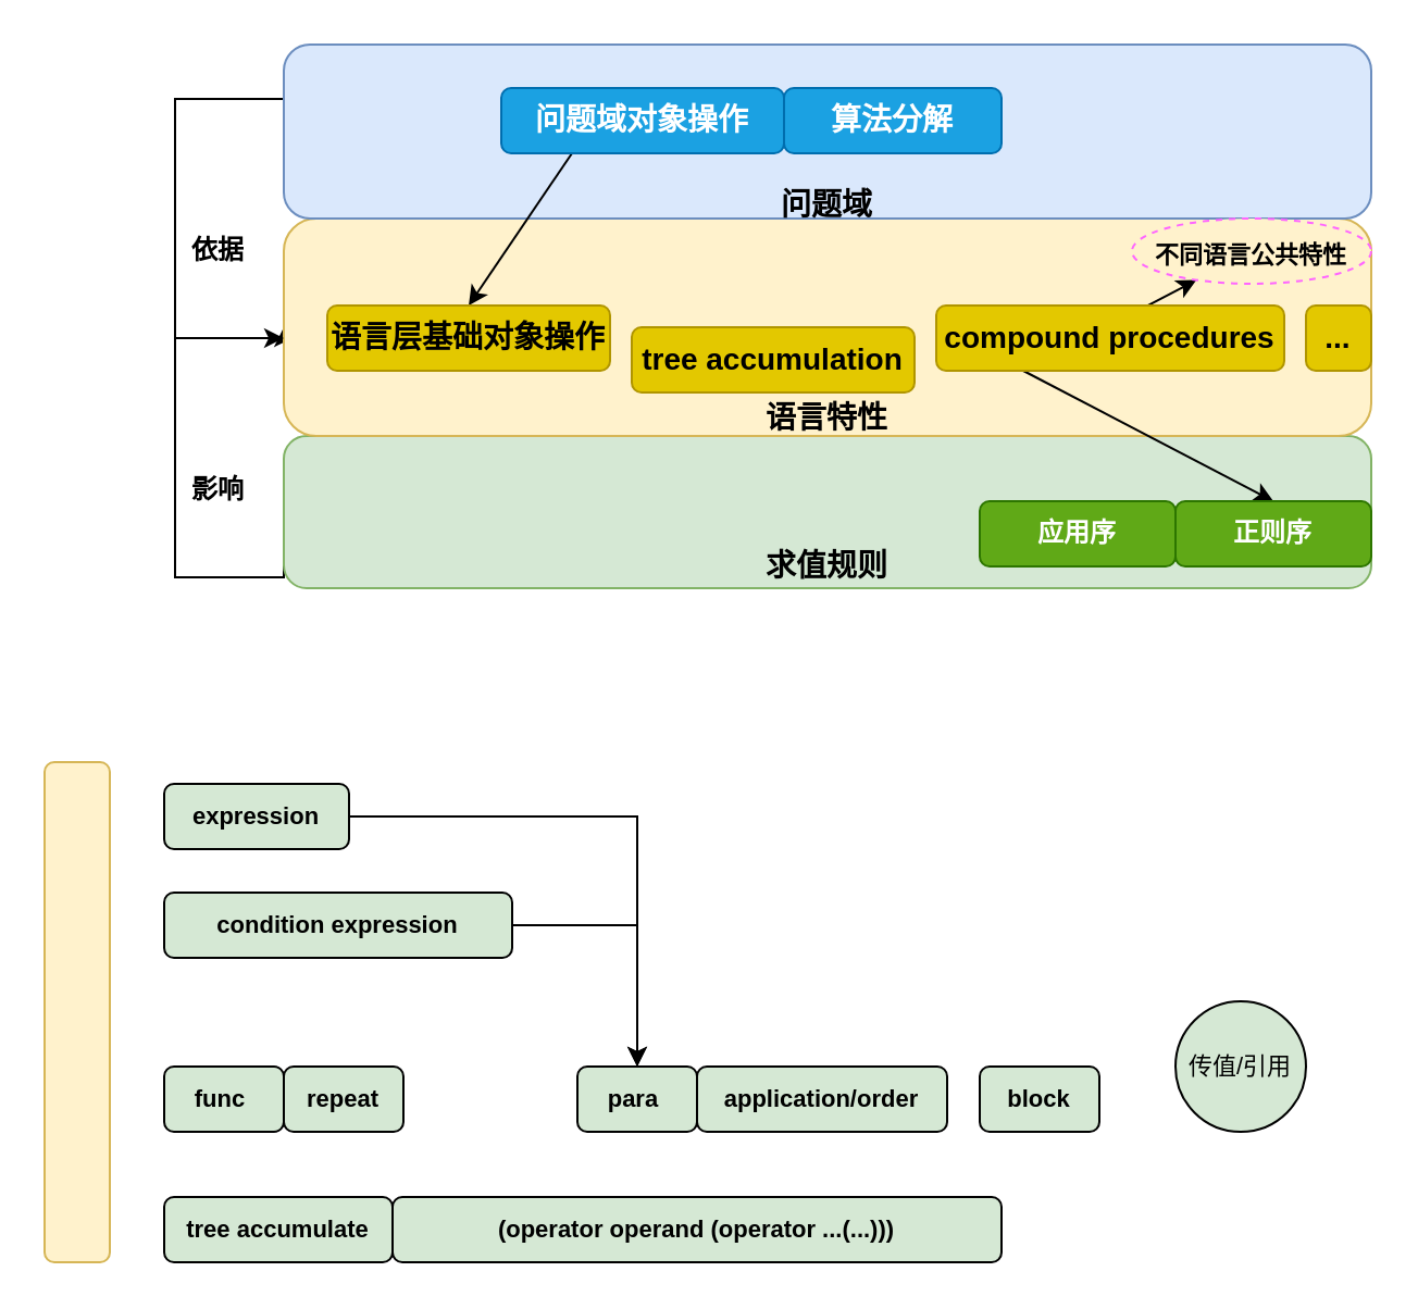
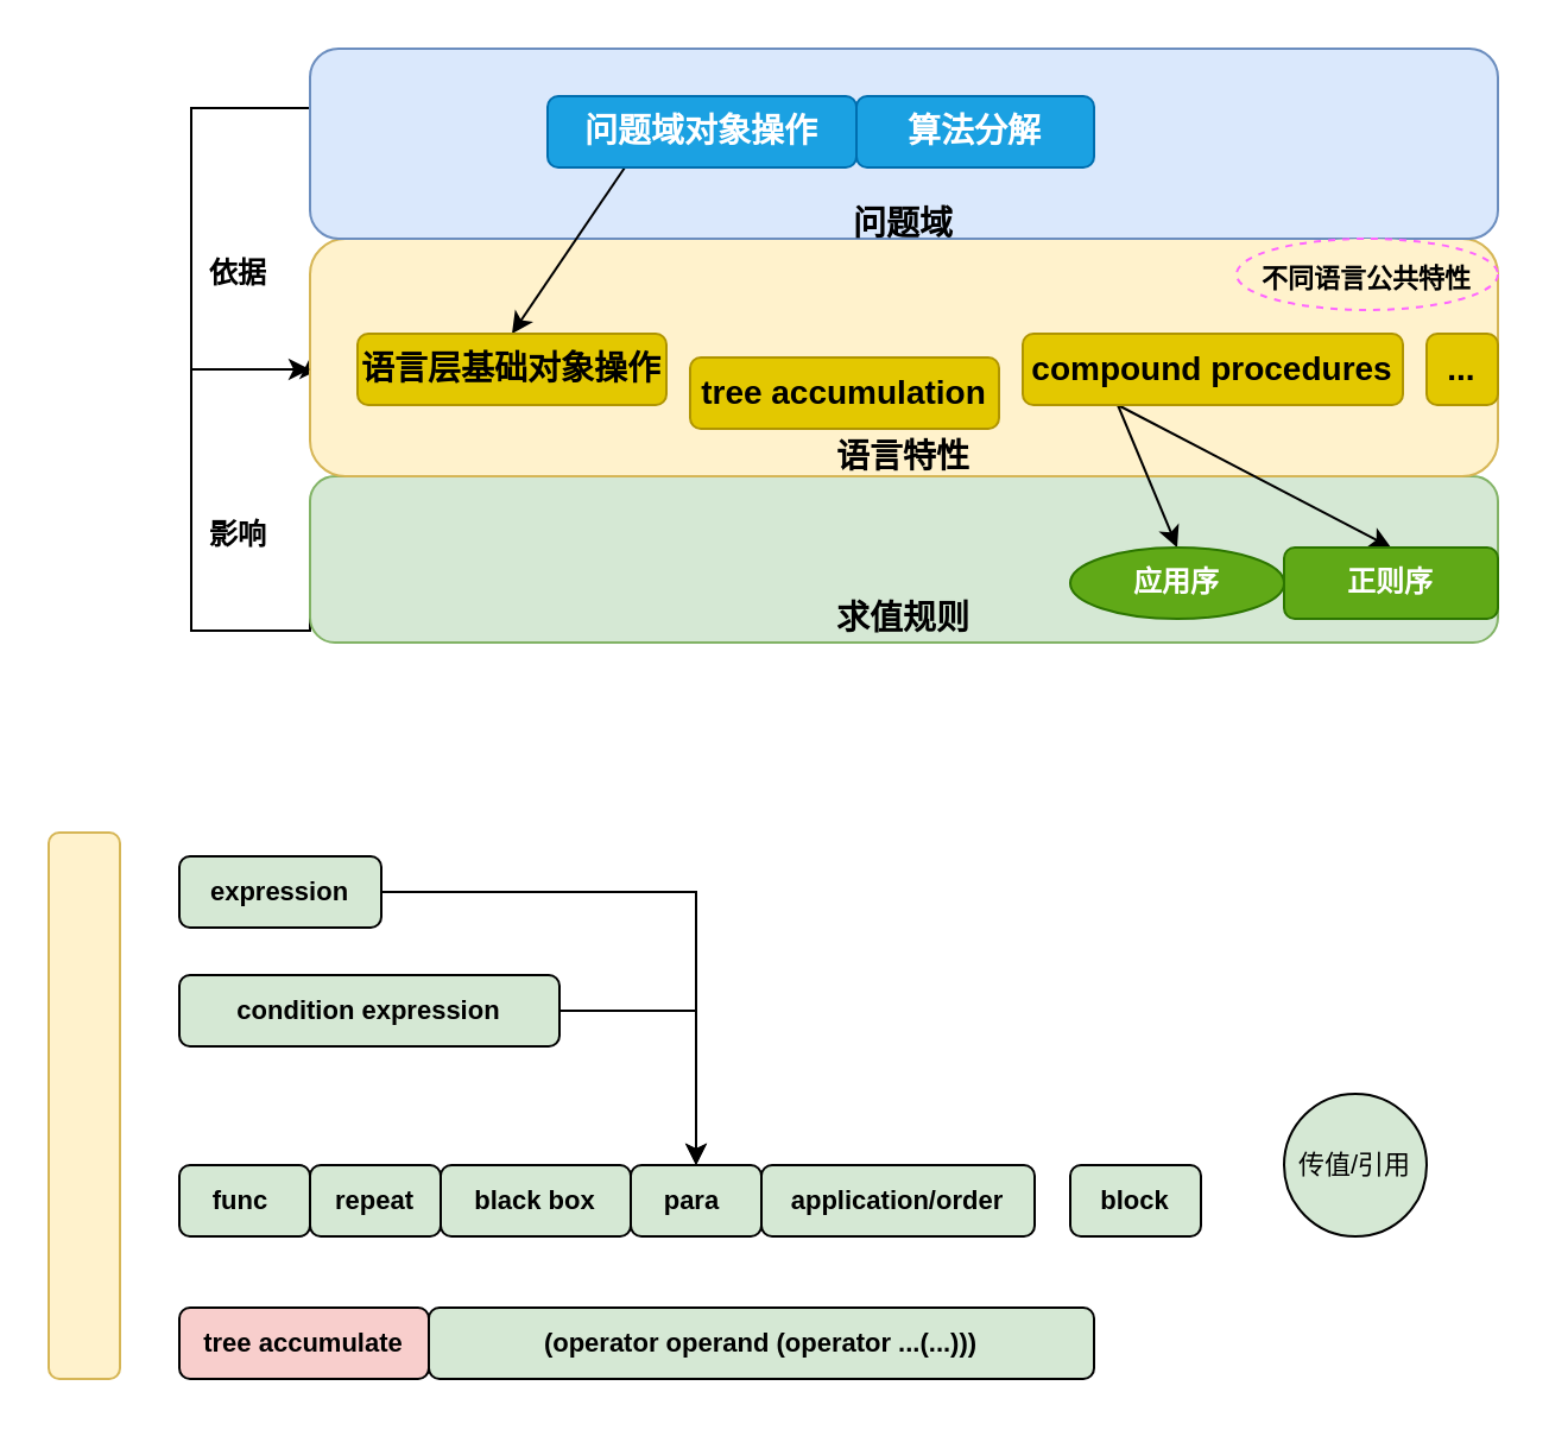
  <mxCell id="0" />
  <mxCell id="1" parent="0" />
  <mxCell id="2" style="edgeStyle=orthogonalEdgeStyle;rounded=0;orthogonalLoop=1;jettySize=auto;html=1;exitX=0;exitY=0.5;exitDx=0;exitDy=0;entryX=0;entryY=0.5;entryDx=0;entryDy=0;" parent="1" source="3" target="4" edge="1"><mxGeometry relative="1" as="geometry"><Array as="points"><mxPoint x="80" y="265" /><mxPoint x="80" y="155" /></Array></mxGeometry></mxCell>
  <mxCell id="3" value="&lt;b&gt;&lt;br&gt;&lt;br&gt;&lt;br&gt;求值规则&lt;/b&gt;" style="rounded=1;whiteSpace=wrap;html=1;fontSize=14;fillColor=#d5e8d4;strokeColor=#82b366;" parent="1" vertex="1"><mxGeometry x="130" y="200" width="500" height="70" as="geometry" /></mxCell>
  <mxCell id="4" value="&lt;br&gt;&lt;br&gt;&lt;br&gt;&lt;br&gt;&lt;br&gt;&lt;b&gt;语言特性&lt;/b&gt;" style="rounded=1;whiteSpace=wrap;html=1;fontSize=14;fillColor=#fff2cc;strokeColor=#d6b656;" parent="1" vertex="1"><mxGeometry x="130" y="100" width="500" height="100" as="geometry" /></mxCell>
  <mxCell id="5" style="edgeStyle=orthogonalEdgeStyle;rounded=0;orthogonalLoop=1;jettySize=auto;html=1;exitX=0;exitY=0.5;exitDx=0;exitDy=0;" parent="1" source="6" target="4" edge="1"><mxGeometry relative="1" as="geometry"><Array as="points"><mxPoint x="130" y="45" /><mxPoint x="80" y="45" /><mxPoint x="80" y="155" /></Array></mxGeometry></mxCell>
  <mxCell id="6" value="&lt;br&gt;&lt;br&gt;&lt;br&gt;&lt;br&gt;&lt;b&gt;问题域&lt;/b&gt;" style="rounded=1;whiteSpace=wrap;html=1;fontSize=14;fillColor=#dae8fc;strokeColor=#6c8ebf;" parent="1" vertex="1"><mxGeometry x="130" y="20" width="500" height="80" as="geometry" /></mxCell>
  <mxCell id="7" value="&lt;b&gt;&lt;font style=&quot;font-size: 14px&quot;&gt;算法分解&lt;/font&gt;&lt;/b&gt;" style="rounded=1;whiteSpace=wrap;html=1;fillColor=#1ba1e2;fontColor=#ffffff;strokeColor=#006EAF;" parent="1" vertex="1"><mxGeometry x="360" y="40" width="100" height="30" as="geometry" /></mxCell>
  <mxCell id="8" style="edgeStyle=none;rounded=0;orthogonalLoop=1;jettySize=auto;html=1;exitX=0.25;exitY=1;exitDx=0;exitDy=0;entryX=0.5;entryY=0;entryDx=0;entryDy=0;fontSize=14;" parent="1" source="9" target="10" edge="1"><mxGeometry relative="1" as="geometry" /></mxCell>
  <mxCell id="9" value="&lt;b&gt;&lt;font style=&quot;font-size: 14px&quot;&gt;问题域对象操作&lt;/font&gt;&lt;/b&gt;" style="rounded=1;whiteSpace=wrap;html=1;fillColor=#1ba1e2;fontColor=#ffffff;strokeColor=#006EAF;" parent="1" vertex="1"><mxGeometry x="230" y="40" width="130" height="30" as="geometry" /></mxCell>
  <mxCell id="10" value="&lt;b&gt;&lt;font style=&quot;font-size: 14px&quot;&gt;语言层基础对象操作&lt;/font&gt;&lt;/b&gt;" style="rounded=1;whiteSpace=wrap;html=1;fillColor=#e3c800;fontColor=#000000;strokeColor=#B09500;" parent="1" vertex="1"><mxGeometry x="150" y="140" width="130" height="30" as="geometry" /></mxCell>
  <mxCell id="11" value="&lt;b&gt;&lt;font style=&quot;font-size: 14px&quot;&gt;tree accumulation&lt;/font&gt;&lt;/b&gt;" style="rounded=1;whiteSpace=wrap;html=1;fillColor=#e3c800;fontColor=#000000;strokeColor=#B09500;" parent="1" vertex="1"><mxGeometry x="290" y="150" width="130" height="30" as="geometry" /></mxCell>
- <mxCell id="12" style="edgeStyle=none;rounded=0;orthogonalLoop=1;jettySize=auto;html=1;exitX=0.25;exitY=1;exitDx=0;exitDy=0;" parent="1" source="14" target="20" edge="1"><mxGeometry relative="1" as="geometry" /></mxCell>
+ <mxCell id="12" style="edgeStyle=none;rounded=0;orthogonalLoop=1;jettySize=auto;html=1;exitX=0.25;exitY=1;exitDx=0;exitDy=0;entryX=0.5;entryY=0;entryDx=0;entryDy=0;" parent="1" source="14" target="15" edge="1"><mxGeometry relative="1" as="geometry" /></mxCell>
  <mxCell id="13" style="edgeStyle=none;rounded=0;orthogonalLoop=1;jettySize=auto;html=1;exitX=0.25;exitY=1;exitDx=0;exitDy=0;entryX=0.5;entryY=0;entryDx=0;entryDy=0;" parent="1" source="14" target="16" edge="1"><mxGeometry relative="1" as="geometry" /></mxCell>
  <mxCell id="14" value="&lt;span style=&quot;font-size: 14px&quot;&gt;&lt;b&gt;compound procedures&lt;/b&gt;&lt;/span&gt;" style="rounded=1;whiteSpace=wrap;html=1;fillColor=#e3c800;fontColor=#000000;strokeColor=#B09500;" parent="1" vertex="1"><mxGeometry x="430" y="140" width="160" height="30" as="geometry" /></mxCell>
- <mxCell id="15" value="&lt;b&gt;应用序&lt;/b&gt;" style="rounded=1;whiteSpace=wrap;html=1;fillColor=#60a917;fontColor=#ffffff;strokeColor=#2D7600;" parent="1" vertex="1"><mxGeometry x="450" y="230" width="90" height="30" as="geometry" /></mxCell>
+ <mxCell id="15" value="&lt;b&gt;应用序&lt;/b&gt;" style="ellipse;whiteSpace=wrap;html=1;fillColor=#60a917;fontColor=#ffffff;strokeColor=#2D7600;" parent="1" vertex="1"><mxGeometry x="450" y="230" width="90" height="30" as="geometry" /></mxCell>
  <mxCell id="16" value="&lt;b&gt;正则序&lt;/b&gt;" style="rounded=1;whiteSpace=wrap;html=1;fillColor=#60a917;fontColor=#ffffff;strokeColor=#2D7600;" parent="1" vertex="1"><mxGeometry x="540" y="230" width="90" height="30" as="geometry" /></mxCell>
  <mxCell id="17" style="edgeStyle=none;rounded=0;orthogonalLoop=1;jettySize=auto;html=1;exitX=0.75;exitY=0;exitDx=0;exitDy=0;fontSize=14;" parent="1" source="4" target="4" edge="1"><mxGeometry relative="1" as="geometry" /></mxCell>
  <mxCell id="18" value="&lt;b&gt;影响&lt;/b&gt;" style="text;html=1;strokeColor=none;fillColor=none;align=center;verticalAlign=middle;whiteSpace=wrap;rounded=0;" parent="1" vertex="1"><mxGeometry x="70" y="210" width="60" height="30" as="geometry" /></mxCell>
  <mxCell id="19" value="&lt;b&gt;依据&lt;/b&gt;" style="text;html=1;strokeColor=none;fillColor=none;align=center;verticalAlign=middle;whiteSpace=wrap;rounded=0;" parent="1" vertex="1"><mxGeometry x="70" y="100" width="60" height="30" as="geometry" /></mxCell>
  <mxCell id="20" value="&lt;b&gt;&lt;font style=&quot;font-size: 11px&quot;&gt;不同语言公共特性&lt;/font&gt;&lt;/b&gt;" style="ellipse;whiteSpace=wrap;html=1;align=center;dashed=1;fontSize=16;fillColor=#fff2cc;strokeColor=#FF66FF;" parent="1" vertex="1"><mxGeometry x="520" y="100" width="110" height="30" as="geometry" /></mxCell>
  <mxCell id="21" value="&lt;span style=&quot;font-size: 14px&quot;&gt;&lt;b&gt;...&lt;/b&gt;&lt;/span&gt;" style="rounded=1;whiteSpace=wrap;html=1;fillColor=#e3c800;fontColor=#000000;strokeColor=#B09500;" vertex="1" parent="1"><mxGeometry x="600" y="140" width="30" height="30" as="geometry" /></mxCell>
  <mxCell id="22" style="edgeStyle=orthogonalEdgeStyle;rounded=0;orthogonalLoop=1;jettySize=auto;html=1;exitX=1;exitY=0.5;exitDx=0;exitDy=0;entryX=0.5;entryY=0;entryDx=0;entryDy=0;fontSize=11;fontColor=#000000;" edge="1" parent="1" source="23" target="29"><mxGeometry relative="1" as="geometry" /></mxCell>
  <mxCell id="23" value="&lt;b&gt;expression&lt;/b&gt;" style="rounded=1;whiteSpace=wrap;html=1;fontSize=11;fillColor=#D5E8D4;" vertex="1" parent="1"><mxGeometry x="75" y="360" width="85" height="30" as="geometry" /></mxCell>
  <mxCell id="24" value="&lt;b&gt;(operator operand (operator ...(...)))&lt;/b&gt;" style="rounded=1;whiteSpace=wrap;html=1;fontSize=11;fillColor=#D5E8D4;" vertex="1" parent="1"><mxGeometry x="180" y="550" width="280" height="30" as="geometry" /></mxCell>
- <mxCell id="25" value="&lt;b&gt;tree accumulate&lt;/b&gt;" style="rounded=1;whiteSpace=wrap;html=1;fontSize=11;fillColor=#D5E8D4;" vertex="1" parent="1"><mxGeometry x="75" y="550" width="105" height="30" as="geometry" /></mxCell>
+ <mxCell id="25" value="&lt;b&gt;tree accumulate&lt;/b&gt;" style="rounded=1;whiteSpace=wrap;html=1;fontSize=11;fillColor=#f8cecc;" vertex="1" parent="1"><mxGeometry x="75" y="550" width="105" height="30" as="geometry" /></mxCell>
  <mxCell id="26" style="edgeStyle=orthogonalEdgeStyle;rounded=0;orthogonalLoop=1;jettySize=auto;html=1;exitX=1;exitY=0.5;exitDx=0;exitDy=0;entryX=0.5;entryY=0;entryDx=0;entryDy=0;fontSize=11;fontColor=#000000;" edge="1" parent="1" source="27" target="29"><mxGeometry relative="1" as="geometry" /></mxCell>
  <mxCell id="27" value="&lt;b&gt;condition expression&lt;/b&gt;" style="rounded=1;whiteSpace=wrap;html=1;fontSize=11;fillColor=#D5E8D4;" vertex="1" parent="1"><mxGeometry x="75" y="410" width="160" height="30" as="geometry" /></mxCell>
  <mxCell id="28" value="&lt;b&gt;func&amp;nbsp;&lt;/b&gt;" style="rounded=1;whiteSpace=wrap;html=1;fontSize=11;fillColor=#D5E8D4;" vertex="1" parent="1"><mxGeometry x="75" y="490" width="55" height="30" as="geometry" /></mxCell>
  <mxCell id="29" value="&lt;b&gt;para&amp;nbsp;&lt;/b&gt;" style="rounded=1;whiteSpace=wrap;html=1;fontSize=11;fillColor=#D5E8D4;" vertex="1" parent="1"><mxGeometry x="265" y="490" width="55" height="30" as="geometry" /></mxCell>
+ <mxCell id="30" value="&lt;b&gt;black box&lt;/b&gt;" style="rounded=1;whiteSpace=wrap;html=1;fontSize=11;fillColor=#D5E8D4;" vertex="1" parent="1"><mxGeometry x="185" y="490" width="80" height="30" as="geometry" /></mxCell>
  <mxCell id="31" value="" style="rounded=1;whiteSpace=wrap;html=1;fontSize=11;fillColor=#fff2cc;strokeColor=#d6b656;" vertex="1" parent="1"><mxGeometry x="20" y="350" width="30" height="230" as="geometry" /></mxCell>
  <mxCell id="32" value="&lt;b&gt;application/order&lt;/b&gt;" style="rounded=1;whiteSpace=wrap;html=1;fontSize=11;fillColor=#D5E8D4;" vertex="1" parent="1"><mxGeometry x="320" y="490" width="115" height="30" as="geometry" /></mxCell>
  <mxCell id="33" value="&lt;b&gt;repeat&lt;/b&gt;" style="rounded=1;whiteSpace=wrap;html=1;fontSize=11;fillColor=#D5E8D4;" vertex="1" parent="1"><mxGeometry x="130" y="490" width="55" height="30" as="geometry" /></mxCell>
  <mxCell id="34" value="&lt;b&gt;block&lt;/b&gt;" style="rounded=1;whiteSpace=wrap;html=1;fontSize=11;fillColor=#D5E8D4;" vertex="1" parent="1"><mxGeometry x="450" y="490" width="55" height="30" as="geometry" /></mxCell>
  <mxCell id="35" value="传值/引用" style="ellipse;whiteSpace=wrap;html=1;aspect=fixed;fontSize=11;fontColor=#000000;fillColor=#D5E8D4;" vertex="1" parent="1"><mxGeometry x="540" y="460" width="60" height="60" as="geometry" /></mxCell>
